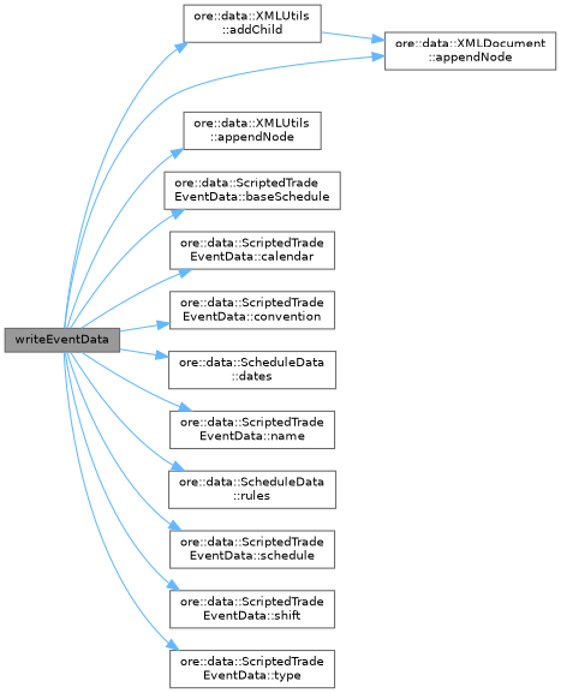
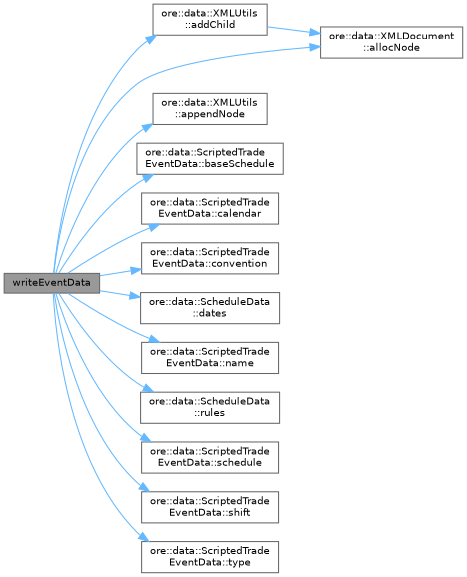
  digraph {
    rankdir=LR
    node [color=grey40 fillcolor=white fontname=Helvetica fontsize=10 shape=box style=filled]
    edge [color=steelblue1 fontname=Helvetica fontsize=10 labelfontname=Helvetica labelfontsize=10 style=solid]
    n1 [color=gray40 fillcolor=grey60 fontcolor=black height=0.2 label=writeEventData width=0.4]
    n2 [height=0.2 label="ore::data::XMLUtils\l::addChild" width=0.4]
-   n3 [height=0.2 label="ore::data::XMLDocument\l::appendNode" width=0.4]
+   n3 [height=0.2 label="ore::data::XMLDocument\l::allocNode" width=0.4]
    n4 [height=0.2 label="ore::data::XMLUtils\l::appendNode" width=0.4]
    n5 [height=0.2 label="ore::data::ScriptedTrade\lEventData::baseSchedule" width=0.4]
    n6 [height=0.2 label="ore::data::ScriptedTrade\lEventData::calendar" width=0.4]
    n7 [height=0.2 label="ore::data::ScriptedTrade\lEventData::convention" width=0.4]
    n8 [height=0.2 label="ore::data::ScheduleData\l::dates" width=0.4]
    n9 [height=0.2 label="ore::data::ScriptedTrade\lEventData::name" width=0.4]
    n10 [height=0.2 label="ore::data::ScheduleData\l::rules" width=0.4]
    n11 [height=0.2 label="ore::data::ScriptedTrade\lEventData::schedule" width=0.4]
    n12 [height=0.2 label="ore::data::ScriptedTrade\lEventData::shift" width=0.4]
    n13 [height=0.2 label="ore::data::ScriptedTrade\lEventData::type" width=0.4]
    n1 -> n2
    n1 -> n3
    n1 -> n4
    n1 -> n5
    n1 -> n6
    n1 -> n7
    n1 -> n8
    n1 -> n9
    n1 -> n10
    n1 -> n11
    n1 -> n12
    n1 -> n13
    n2 -> n3
  }
